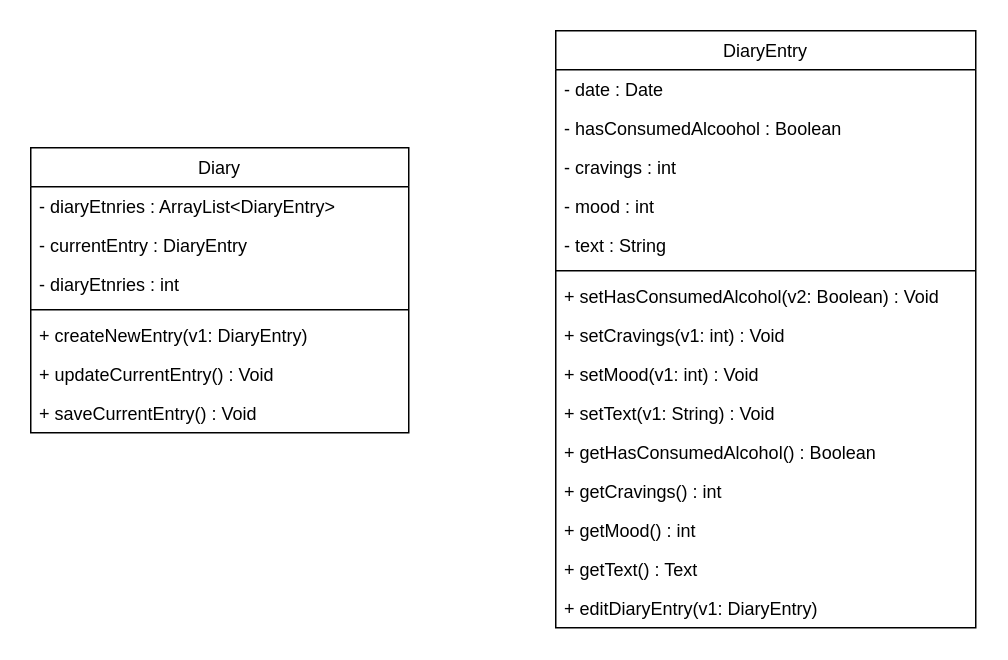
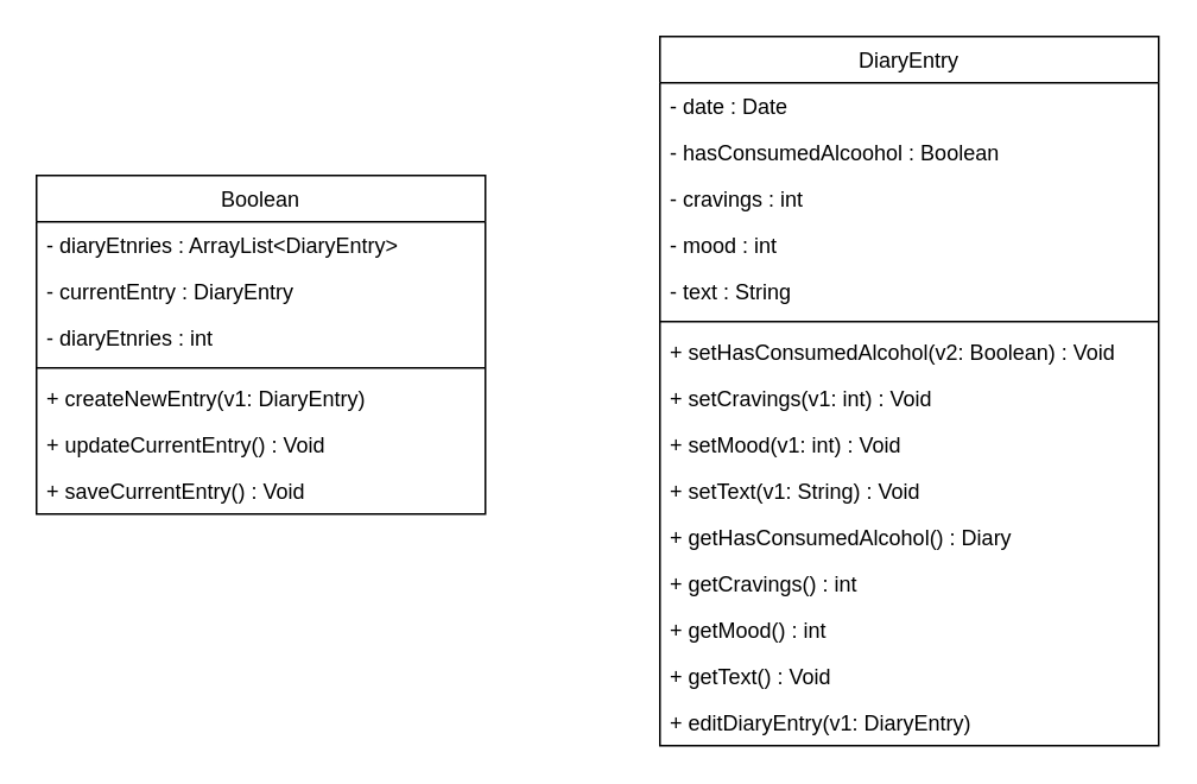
  <mxCell id="0" />
  <mxCell id="1" parent="0" />
- <mxCell id="2" value="Diary" style="swimlane;fontStyle=0;align=center;verticalAlign=top;childLayout=stackLayout;horizontal=1;startSize=26;horizontalStack=0;resizeParent=1;resizeLast=0;collapsible=1;marginBottom=0;rounded=0;shadow=0;strokeWidth=1;" parent="1" vertex="1"><mxGeometry x="20" y="98" width="252" height="190" as="geometry"><mxRectangle x="550" y="140" width="160" height="26" as="alternateBounds" /></mxGeometry></mxCell>
+ <mxCell id="2" value="Boolean" style="swimlane;fontStyle=0;align=center;verticalAlign=top;childLayout=stackLayout;horizontal=1;startSize=26;horizontalStack=0;resizeParent=1;resizeLast=0;collapsible=1;marginBottom=0;rounded=0;shadow=0;strokeWidth=1;" parent="1" vertex="1"><mxGeometry x="20" y="98" width="252" height="190" as="geometry"><mxRectangle x="550" y="140" width="160" height="26" as="alternateBounds" /></mxGeometry></mxCell>
  <mxCell id="3" value="- diaryEtnries : ArrayList&lt;DiaryEntry&gt;" style="text;align=left;verticalAlign=top;spacingLeft=4;spacingRight=4;overflow=hidden;rotatable=0;points=[[0,0.5],[1,0.5]];portConstraint=eastwest;" parent="2" vertex="1"><mxGeometry y="26" width="252" height="26" as="geometry" /></mxCell>
  <mxCell id="4" value="- currentEntry : DiaryEntry" style="text;align=left;verticalAlign=top;spacingLeft=4;spacingRight=4;overflow=hidden;rotatable=0;points=[[0,0.5],[1,0.5]];portConstraint=eastwest;" vertex="1" parent="2"><mxGeometry y="52" width="252" height="26" as="geometry" /></mxCell>
  <mxCell id="5" value="- diaryEtnries : int" style="text;align=left;verticalAlign=top;spacingLeft=4;spacingRight=4;overflow=hidden;rotatable=0;points=[[0,0.5],[1,0.5]];portConstraint=eastwest;" vertex="1" parent="2"><mxGeometry y="78" width="252" height="26" as="geometry" /></mxCell>
  <mxCell id="6" value="" style="line;html=1;strokeWidth=1;align=left;verticalAlign=middle;spacingTop=-1;spacingLeft=3;spacingRight=3;rotatable=0;labelPosition=right;points=[];portConstraint=eastwest;" parent="2" vertex="1"><mxGeometry y="104" width="252" height="8" as="geometry" /></mxCell>
  <mxCell id="7" value="+ createNewEntry(v1: DiaryEntry)" style="text;align=left;verticalAlign=top;spacingLeft=4;spacingRight=4;overflow=hidden;rotatable=0;points=[[0,0.5],[1,0.5]];portConstraint=eastwest;" parent="2" vertex="1"><mxGeometry y="112" width="252" height="26" as="geometry" /></mxCell>
  <mxCell id="8" value="+ updateCurrentEntry() : Void" style="text;align=left;verticalAlign=top;spacingLeft=4;spacingRight=4;overflow=hidden;rotatable=0;points=[[0,0.5],[1,0.5]];portConstraint=eastwest;" parent="2" vertex="1"><mxGeometry y="138" width="252" height="26" as="geometry" /></mxCell>
  <mxCell id="9" value="+ saveCurrentEntry() : Void" style="text;align=left;verticalAlign=top;spacingLeft=4;spacingRight=4;overflow=hidden;rotatable=0;points=[[0,0.5],[1,0.5]];portConstraint=eastwest;" vertex="1" parent="2"><mxGeometry y="164" width="252" height="26" as="geometry" /></mxCell>
  <mxCell id="10" value="DiaryEntry" style="swimlane;fontStyle=0;align=center;verticalAlign=top;childLayout=stackLayout;horizontal=1;startSize=26;horizontalStack=0;resizeParent=1;resizeLast=0;collapsible=1;marginBottom=0;rounded=0;shadow=0;strokeWidth=1;" vertex="1" parent="1"><mxGeometry x="370" y="20" width="280" height="398" as="geometry"><mxRectangle x="130" y="380" width="160" height="26" as="alternateBounds" /></mxGeometry></mxCell>
  <mxCell id="11" value="- date : Date" style="text;align=left;verticalAlign=top;spacingLeft=4;spacingRight=4;overflow=hidden;rotatable=0;points=[[0,0.5],[1,0.5]];portConstraint=eastwest;" vertex="1" parent="10"><mxGeometry y="26" width="280" height="26" as="geometry" /></mxCell>
  <mxCell id="12" value="- hasConsumedAlcoohol : Boolean" style="text;align=left;verticalAlign=top;spacingLeft=4;spacingRight=4;overflow=hidden;rotatable=0;points=[[0,0.5],[1,0.5]];portConstraint=eastwest;rounded=0;shadow=0;html=0;" vertex="1" parent="10"><mxGeometry y="52" width="280" height="26" as="geometry" /></mxCell>
  <mxCell id="13" value="- cravings : int" style="text;align=left;verticalAlign=top;spacingLeft=4;spacingRight=4;overflow=hidden;rotatable=0;points=[[0,0.5],[1,0.5]];portConstraint=eastwest;rounded=0;shadow=0;html=0;" vertex="1" parent="10"><mxGeometry y="78" width="280" height="26" as="geometry" /></mxCell>
  <mxCell id="14" value="- mood : int" style="text;align=left;verticalAlign=top;spacingLeft=4;spacingRight=4;overflow=hidden;rotatable=0;points=[[0,0.5],[1,0.5]];portConstraint=eastwest;rounded=0;shadow=0;html=0;" vertex="1" parent="10"><mxGeometry y="104" width="280" height="26" as="geometry" /></mxCell>
  <mxCell id="15" value="- text : String" style="text;align=left;verticalAlign=top;spacingLeft=4;spacingRight=4;overflow=hidden;rotatable=0;points=[[0,0.5],[1,0.5]];portConstraint=eastwest;rounded=0;shadow=0;html=0;" vertex="1" parent="10"><mxGeometry y="130" width="280" height="26" as="geometry" /></mxCell>
  <mxCell id="16" value="" style="line;html=1;strokeWidth=1;align=left;verticalAlign=middle;spacingTop=-1;spacingLeft=3;spacingRight=3;rotatable=0;labelPosition=right;points=[];portConstraint=eastwest;" vertex="1" parent="10"><mxGeometry y="156" width="280" height="8" as="geometry" /></mxCell>
  <mxCell id="17" value="+ setHasConsumedAlcohol(v2: Boolean) : Void" style="text;align=left;verticalAlign=top;spacingLeft=4;spacingRight=4;overflow=hidden;rotatable=0;points=[[0,0.5],[1,0.5]];portConstraint=eastwest;" vertex="1" parent="10"><mxGeometry y="164" width="280" height="26" as="geometry" /></mxCell>
  <mxCell id="18" value="+ setCravings(v1: int) : Void" style="text;align=left;verticalAlign=top;spacingLeft=4;spacingRight=4;overflow=hidden;rotatable=0;points=[[0,0.5],[1,0.5]];portConstraint=eastwest;rounded=0;shadow=0;html=0;" vertex="1" parent="10"><mxGeometry y="190" width="280" height="26" as="geometry" /></mxCell>
  <mxCell id="19" value="+ setMood(v1: int) : Void" style="text;align=left;verticalAlign=top;spacingLeft=4;spacingRight=4;overflow=hidden;rotatable=0;points=[[0,0.5],[1,0.5]];portConstraint=eastwest;rounded=0;shadow=0;html=0;" vertex="1" parent="10"><mxGeometry y="216" width="280" height="26" as="geometry" /></mxCell>
  <mxCell id="20" value="+ setText(v1: String) : Void" style="text;align=left;verticalAlign=top;spacingLeft=4;spacingRight=4;overflow=hidden;rotatable=0;points=[[0,0.5],[1,0.5]];portConstraint=eastwest;rounded=0;shadow=0;html=0;" vertex="1" parent="10"><mxGeometry y="242" width="280" height="26" as="geometry" /></mxCell>
- <mxCell id="21" value="+ getHasConsumedAlcohol() : Boolean" style="text;align=left;verticalAlign=top;spacingLeft=4;spacingRight=4;overflow=hidden;rotatable=0;points=[[0,0.5],[1,0.5]];portConstraint=eastwest;" vertex="1" parent="10"><mxGeometry y="268" width="280" height="26" as="geometry" /></mxCell>
+ <mxCell id="21" value="+ getHasConsumedAlcohol() : Diary" style="text;align=left;verticalAlign=top;spacingLeft=4;spacingRight=4;overflow=hidden;rotatable=0;points=[[0,0.5],[1,0.5]];portConstraint=eastwest;" vertex="1" parent="10"><mxGeometry y="268" width="280" height="26" as="geometry" /></mxCell>
  <mxCell id="22" value="+ getCravings() : int" style="text;align=left;verticalAlign=top;spacingLeft=4;spacingRight=4;overflow=hidden;rotatable=0;points=[[0,0.5],[1,0.5]];portConstraint=eastwest;" vertex="1" parent="10"><mxGeometry y="294" width="280" height="26" as="geometry" /></mxCell>
  <mxCell id="23" value="+ getMood() : int" style="text;align=left;verticalAlign=top;spacingLeft=4;spacingRight=4;overflow=hidden;rotatable=0;points=[[0,0.5],[1,0.5]];portConstraint=eastwest;" vertex="1" parent="10"><mxGeometry y="320" width="280" height="26" as="geometry" /></mxCell>
- <mxCell id="24" value="+ getText() : Text" style="text;align=left;verticalAlign=top;spacingLeft=4;spacingRight=4;overflow=hidden;rotatable=0;points=[[0,0.5],[1,0.5]];portConstraint=eastwest;" vertex="1" parent="10"><mxGeometry y="346" width="280" height="26" as="geometry" /></mxCell>
+ <mxCell id="24" value="+ getText() : Void" style="text;align=left;verticalAlign=top;spacingLeft=4;spacingRight=4;overflow=hidden;rotatable=0;points=[[0,0.5],[1,0.5]];portConstraint=eastwest;" vertex="1" parent="10"><mxGeometry y="346" width="280" height="26" as="geometry" /></mxCell>
  <mxCell id="25" value="+ editDiaryEntry(v1: DiaryEntry)" style="text;align=left;verticalAlign=top;spacingLeft=4;spacingRight=4;overflow=hidden;rotatable=0;points=[[0,0.5],[1,0.5]];portConstraint=eastwest;" vertex="1" parent="10"><mxGeometry y="372" width="280" height="26" as="geometry" /></mxCell>
